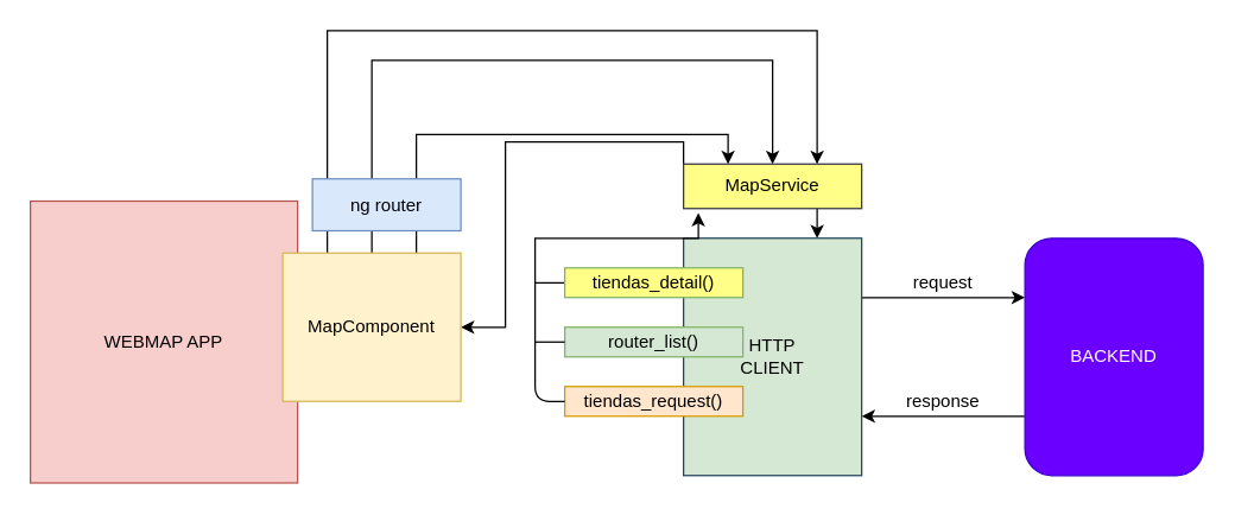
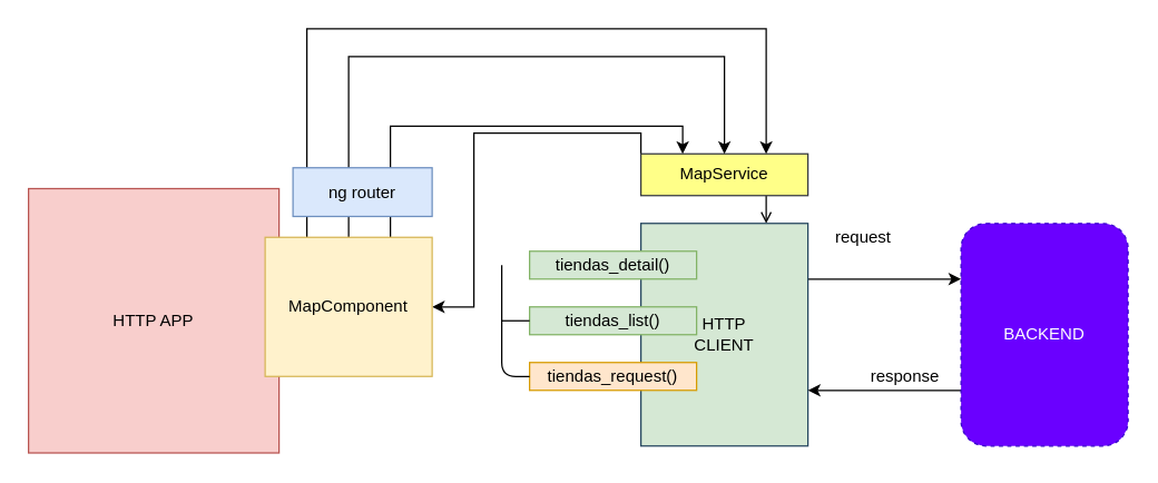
  <mxCell id="0" />
  <mxCell id="1" parent="0" />
- <mxCell id="2" value="WEBMAP APP" style="rounded=0;whiteSpace=wrap;html=1;fillColor=#f8cecc;strokeColor=#b85450;" vertex="1" parent="1"><mxGeometry x="20" y="135" width="180" height="190" as="geometry" /></mxCell>
- <mxCell id="3" style="edgeStyle=orthogonalEdgeStyle;rounded=0;orthogonalLoop=1;jettySize=auto;html=1;exitX=0.75;exitY=1;exitDx=0;exitDy=0;entryX=0.75;entryY=0;entryDx=0;entryDy=0;" edge="1" parent="1" source="5" target="7"><mxGeometry relative="1" as="geometry" /></mxCell>
+ <mxCell id="2" value="HTTP APP" style="rounded=0;whiteSpace=wrap;html=1;fillColor=#f8cecc;strokeColor=#b85450;" vertex="1" parent="1"><mxGeometry x="20" y="135" width="180" height="190" as="geometry" /></mxCell>
+ <mxCell id="3" style="edgeStyle=orthogonalEdgeStyle;rounded=0;orthogonalLoop=1;jettySize=auto;html=1;exitX=0.75;exitY=1;exitDx=0;exitDy=0;entryX=0.75;entryY=0;entryDx=0;entryDy=0;endArrow=open;" edge="1" parent="1" source="5" target="7"><mxGeometry relative="1" as="geometry" /></mxCell>
  <mxCell id="4" style="edgeStyle=orthogonalEdgeStyle;rounded=0;orthogonalLoop=1;jettySize=auto;html=1;exitX=0;exitY=0.5;exitDx=0;exitDy=0;entryX=1;entryY=0.5;entryDx=0;entryDy=0;" edge="1" parent="1" source="5" target="15"><mxGeometry relative="1" as="geometry"><Array as="points"><mxPoint x="340" y="95" /><mxPoint x="340" y="220" /></Array></mxGeometry></mxCell>
  <mxCell id="5" value="MapService" style="rounded=0;whiteSpace=wrap;html=1;fillColor=#ffff88;strokeColor=#36393d;" vertex="1" parent="1"><mxGeometry x="460" y="110" width="120" height="30" as="geometry" /></mxCell>
  <mxCell id="6" style="edgeStyle=orthogonalEdgeStyle;rounded=0;orthogonalLoop=1;jettySize=auto;html=1;exitX=1;exitY=0.25;exitDx=0;exitDy=0;entryX=0;entryY=0.25;entryDx=0;entryDy=0;" edge="1" parent="1" source="7" target="9"><mxGeometry relative="1" as="geometry" /></mxCell>
  <mxCell id="7" value="HTTP&lt;br&gt;CLIENT" style="rounded=0;whiteSpace=wrap;html=1;fillColor=#d5e8d4;strokeColor=#23445d;" vertex="1" parent="1"><mxGeometry x="460" y="160" width="120" height="160" as="geometry" /></mxCell>
  <mxCell id="8" style="edgeStyle=orthogonalEdgeStyle;rounded=0;orthogonalLoop=1;jettySize=auto;html=1;exitX=0;exitY=0.75;exitDx=0;exitDy=0;entryX=1;entryY=0.75;entryDx=0;entryDy=0;" edge="1" parent="1" source="9" target="7"><mxGeometry relative="1" as="geometry" /></mxCell>
- <mxCell id="9" value="BACKEND" style="rounded=1;whiteSpace=wrap;html=1;fillColor=#6a00ff;strokeColor=#3700CC;fontColor=#ffffff;" vertex="1" parent="1"><mxGeometry x="690" y="160" width="120" height="160" as="geometry" /></mxCell>
- <mxCell id="10" value="request" style="text;html=1;strokeColor=none;fillColor=none;align=center;verticalAlign=middle;whiteSpace=wrap;rounded=0;" vertex="1" parent="1"><mxGeometry x="610" y="180" width="50" height="20" as="geometry" /></mxCell>
- <mxCell id="11" value="response" style="text;html=1;strokeColor=none;fillColor=none;align=center;verticalAlign=middle;whiteSpace=wrap;rounded=0;" vertex="1" parent="1"><mxGeometry x="610" y="260" width="50" height="20" as="geometry" /></mxCell>
+ <mxCell id="9" value="BACKEND" style="rounded=1;whiteSpace=wrap;html=1;fillColor=#6a00ff;strokeColor=#3700CC;fontColor=#ffffff;dashed=1;" vertex="1" parent="1"><mxGeometry x="690" y="160" width="120" height="160" as="geometry" /></mxCell>
+ <mxCell id="10" value="request" style="text;html=1;strokeColor=none;fillColor=none;align=center;verticalAlign=middle;whiteSpace=wrap;rounded=0;" vertex="1" parent="1"><mxGeometry x="595" y="160" width="50" height="20" as="geometry" /></mxCell>
+ <mxCell id="11" value="response" style="text;html=1;strokeColor=none;fillColor=none;align=center;verticalAlign=middle;whiteSpace=wrap;rounded=0;" vertex="1" parent="1"><mxGeometry x="625" y="260" width="50" height="20" as="geometry" /></mxCell>
  <mxCell id="12" style="edgeStyle=orthogonalEdgeStyle;rounded=0;orthogonalLoop=1;jettySize=auto;html=1;exitX=0.25;exitY=0;exitDx=0;exitDy=0;entryX=0.75;entryY=0;entryDx=0;entryDy=0;" edge="1" parent="1" source="15" target="5"><mxGeometry relative="1" as="geometry"><Array as="points"><mxPoint x="220" y="20" /><mxPoint x="550" y="20" /></Array></mxGeometry></mxCell>
  <mxCell id="13" style="edgeStyle=orthogonalEdgeStyle;rounded=0;orthogonalLoop=1;jettySize=auto;html=1;exitX=0.5;exitY=0;exitDx=0;exitDy=0;entryX=0.5;entryY=0;entryDx=0;entryDy=0;" edge="1" parent="1" source="15" target="5"><mxGeometry relative="1" as="geometry"><Array as="points"><mxPoint x="250" y="40" /><mxPoint x="520" y="40" /></Array></mxGeometry></mxCell>
  <mxCell id="14" style="edgeStyle=orthogonalEdgeStyle;rounded=0;orthogonalLoop=1;jettySize=auto;html=1;exitX=0.75;exitY=0;exitDx=0;exitDy=0;entryX=0.25;entryY=0;entryDx=0;entryDy=0;" edge="1" parent="1" source="15" target="5"><mxGeometry relative="1" as="geometry" /></mxCell>
  <mxCell id="15" value="MapComponent" style="rounded=0;whiteSpace=wrap;html=1;fillColor=#fff2cc;strokeColor=#d6b656;" vertex="1" parent="1"><mxGeometry x="190" y="170" width="120" height="100" as="geometry" /></mxCell>
- <mxCell id="16" style="edgeStyle=orthogonalEdgeStyle;rounded=0;orthogonalLoop=1;jettySize=auto;html=1;exitX=0;exitY=0.5;exitDx=0;exitDy=0;entryX=0.083;entryY=1.1;entryDx=0;entryDy=0;entryPerimeter=0;" edge="1" parent="1" source="17" target="5"><mxGeometry relative="1" as="geometry" /></mxCell>
- <mxCell id="17" value="tiendas_detail()" style="rounded=0;whiteSpace=wrap;html=1;fillColor=#ffff88;strokeColor=#82b366;" vertex="1" parent="1"><mxGeometry x="380" y="180" width="120" height="20" as="geometry" /></mxCell>
- <mxCell id="18" value="router_list()" style="rounded=0;whiteSpace=wrap;html=1;fillColor=#d5e8d4;strokeColor=#82b366;" vertex="1" parent="1"><mxGeometry x="380" y="220" width="120" height="20" as="geometry" /></mxCell>
+ <mxCell id="17" value="tiendas_detail()" style="rounded=0;whiteSpace=wrap;html=1;fillColor=#d5e8d4;strokeColor=#82b366;" vertex="1" parent="1"><mxGeometry x="380" y="180" width="120" height="20" as="geometry" /></mxCell>
+ <mxCell id="18" value="tiendas_list()" style="rounded=0;whiteSpace=wrap;html=1;fillColor=#d5e8d4;strokeColor=#82b366;" vertex="1" parent="1"><mxGeometry x="380" y="220" width="120" height="20" as="geometry" /></mxCell>
  <mxCell id="19" value="tiendas_request()" style="rounded=0;whiteSpace=wrap;html=1;fillColor=#ffe6cc;strokeColor=#d79b00;" vertex="1" parent="1"><mxGeometry x="380" y="260" width="120" height="20" as="geometry" /></mxCell>
  <mxCell id="20" value="" style="endArrow=none;html=1;exitX=0;exitY=0.5;exitDx=0;exitDy=0;" edge="1" parent="1" source="19"><mxGeometry width="50" height="50" relative="1" as="geometry"><mxPoint x="360" y="270" as="sourcePoint" /><mxPoint x="360" y="190" as="targetPoint" /><Array as="points"><mxPoint x="360" y="270" /></Array></mxGeometry></mxCell>
  <mxCell id="21" value="" style="endArrow=none;html=1;entryX=0;entryY=0.5;entryDx=0;entryDy=0;" edge="1" parent="1" target="18"><mxGeometry width="50" height="50" relative="1" as="geometry"><mxPoint x="360" y="230" as="sourcePoint" /><mxPoint x="400" y="180" as="targetPoint" /></mxGeometry></mxCell>
  <mxCell id="22" value="ng router" style="rounded=0;whiteSpace=wrap;html=1;fillColor=#dae8fc;strokeColor=#6c8ebf;" vertex="1" parent="1"><mxGeometry x="210" y="120" width="100" height="35" as="geometry" /></mxCell>
